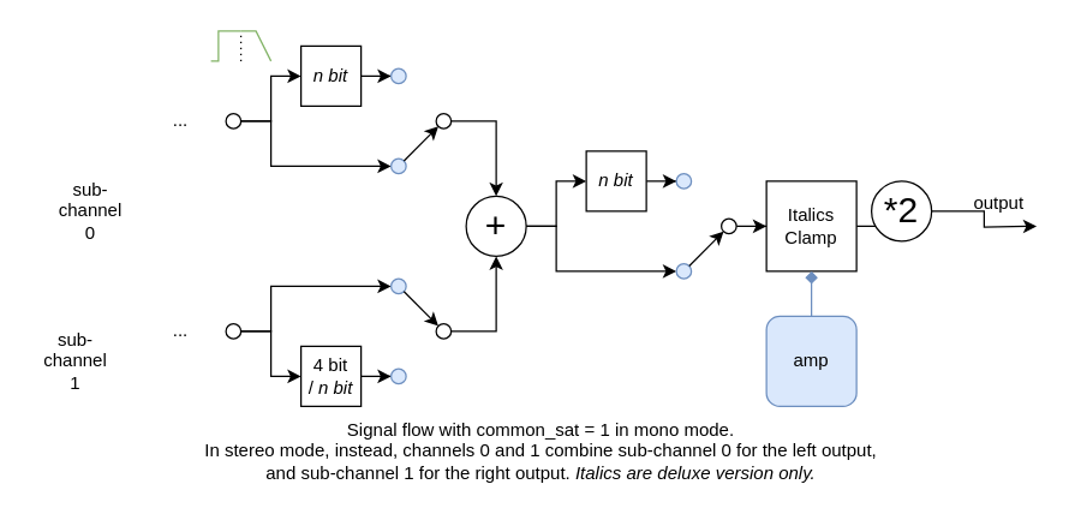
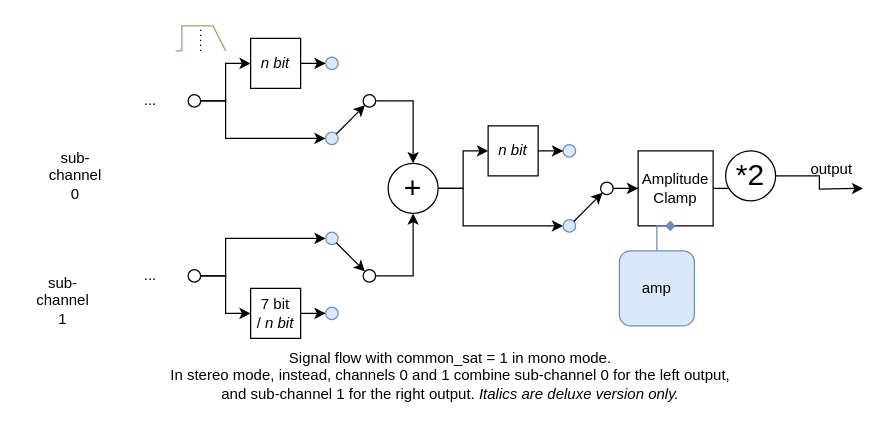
  <mxCell id="0" />
  <mxCell id="1" parent="0" />
  <mxCell id="2" style="edgeStyle=orthogonalEdgeStyle;rounded=0;orthogonalLoop=1;jettySize=auto;html=1;entryX=0;entryY=0.5;entryDx=0;entryDy=0;" parent="1" source="4" target="9" edge="1"><mxGeometry relative="1" as="geometry" /></mxCell>
  <mxCell id="3" style="edgeStyle=orthogonalEdgeStyle;rounded=0;orthogonalLoop=1;jettySize=auto;html=1;entryX=0;entryY=0.5;entryDx=0;entryDy=0;" parent="1" source="4" target="10" edge="1"><mxGeometry relative="1" as="geometry"><Array as="points"><mxPoint x="180" y="80" /><mxPoint x="180" y="110" /></Array></mxGeometry></mxCell>
  <mxCell id="4" value="" style="ellipse;whiteSpace=wrap;html=1;aspect=fixed;" parent="1" vertex="1"><mxGeometry x="150" y="75" width="10" height="10" as="geometry" /></mxCell>
  <mxCell id="5" style="edgeStyle=orthogonalEdgeStyle;rounded=0;orthogonalLoop=1;jettySize=auto;html=1;entryX=0;entryY=0.5;entryDx=0;entryDy=0;" parent="1" source="7" target="16" edge="1"><mxGeometry relative="1" as="geometry" /></mxCell>
  <mxCell id="6" style="edgeStyle=orthogonalEdgeStyle;rounded=0;orthogonalLoop=1;jettySize=auto;html=1;entryX=0;entryY=0.5;entryDx=0;entryDy=0;" parent="1" source="7" target="18" edge="1"><mxGeometry relative="1" as="geometry"><Array as="points"><mxPoint x="180" y="220" /><mxPoint x="180" y="190" /></Array></mxGeometry></mxCell>
  <mxCell id="7" value="" style="ellipse;whiteSpace=wrap;html=1;aspect=fixed;" parent="1" vertex="1"><mxGeometry x="150" y="215" width="10" height="10" as="geometry" /></mxCell>
  <mxCell id="8" style="edgeStyle=orthogonalEdgeStyle;rounded=0;orthogonalLoop=1;jettySize=auto;html=1;entryX=0;entryY=0.5;entryDx=0;entryDy=0;" parent="1" source="9" target="11" edge="1"><mxGeometry relative="1" as="geometry" /></mxCell>
  <mxCell id="9" value="&lt;i&gt;n bit&lt;/i&gt;" style="rounded=0;whiteSpace=wrap;html=1;" parent="1" vertex="1"><mxGeometry x="200" y="30" width="40" height="40" as="geometry" /></mxCell>
  <mxCell id="10" value="" style="ellipse;whiteSpace=wrap;html=1;aspect=fixed;fillColor=#dae8fc;strokeColor=#6c8ebf;" parent="1" vertex="1"><mxGeometry x="260" y="105" width="10" height="10" as="geometry" /></mxCell>
  <mxCell id="11" value="" style="ellipse;whiteSpace=wrap;html=1;aspect=fixed;fillColor=#dae8fc;strokeColor=#6c8ebf;" parent="1" vertex="1"><mxGeometry x="260" y="45" width="10" height="10" as="geometry" /></mxCell>
  <mxCell id="12" style="edgeStyle=orthogonalEdgeStyle;rounded=0;orthogonalLoop=1;jettySize=auto;html=1;entryX=0.5;entryY=0;entryDx=0;entryDy=0;" parent="1" source="13" target="28" edge="1"><mxGeometry relative="1" as="geometry" /></mxCell>
  <mxCell id="13" value="" style="ellipse;whiteSpace=wrap;html=1;aspect=fixed;" parent="1" vertex="1"><mxGeometry x="290" y="75" width="10" height="10" as="geometry" /></mxCell>
  <mxCell id="14" value="" style="endArrow=classic;html=1;rounded=0;exitX=1;exitY=0;exitDx=0;exitDy=0;entryX=0;entryY=1;entryDx=0;entryDy=0;" parent="1" source="10" target="13" edge="1"><mxGeometry width="50" height="50" relative="1" as="geometry"><mxPoint x="275" y="100" as="sourcePoint" /><mxPoint x="325" y="50" as="targetPoint" /></mxGeometry></mxCell>
  <mxCell id="15" style="edgeStyle=orthogonalEdgeStyle;rounded=0;orthogonalLoop=1;jettySize=auto;html=1;entryX=0;entryY=0.5;entryDx=0;entryDy=0;" parent="1" source="16" target="17" edge="1"><mxGeometry relative="1" as="geometry" /></mxCell>
- <mxCell id="16" value="4 bit&lt;div&gt;/ &lt;i&gt;n bit&lt;/i&gt;&lt;/div&gt;" style="rounded=0;whiteSpace=wrap;html=1;" parent="1" vertex="1"><mxGeometry x="200" y="230" width="40" height="40" as="geometry" /></mxCell>
+ <mxCell id="16" value="7 bit&lt;div&gt;/ &lt;i&gt;n bit&lt;/i&gt;&lt;/div&gt;" style="rounded=0;whiteSpace=wrap;html=1;" parent="1" vertex="1"><mxGeometry x="200" y="230" width="40" height="40" as="geometry" /></mxCell>
  <mxCell id="17" value="" style="ellipse;whiteSpace=wrap;html=1;aspect=fixed;fillColor=#dae8fc;strokeColor=#6c8ebf;" parent="1" vertex="1"><mxGeometry x="260" y="245" width="10" height="10" as="geometry" /></mxCell>
  <mxCell id="18" value="" style="ellipse;whiteSpace=wrap;html=1;aspect=fixed;fillColor=#dae8fc;strokeColor=#6c8ebf;" parent="1" vertex="1"><mxGeometry x="260" y="185" width="10" height="10" as="geometry" /></mxCell>
  <mxCell id="19" style="edgeStyle=orthogonalEdgeStyle;rounded=0;orthogonalLoop=1;jettySize=auto;html=1;entryX=0.5;entryY=1;entryDx=0;entryDy=0;" parent="1" source="20" target="28" edge="1"><mxGeometry relative="1" as="geometry" /></mxCell>
  <mxCell id="20" value="" style="ellipse;whiteSpace=wrap;html=1;aspect=fixed;" parent="1" vertex="1"><mxGeometry x="290" y="215" width="10" height="10" as="geometry" /></mxCell>
  <mxCell id="21" value="" style="endArrow=classic;html=1;rounded=0;exitX=1;exitY=1;exitDx=0;exitDy=0;entryX=0;entryY=0;entryDx=0;entryDy=0;" parent="1" source="18" target="20" edge="1"><mxGeometry width="50" height="50" relative="1" as="geometry"><mxPoint x="275" y="240" as="sourcePoint" /><mxPoint x="310" y="190" as="targetPoint" /></mxGeometry></mxCell>
  <mxCell id="22" style="edgeStyle=orthogonalEdgeStyle;rounded=0;orthogonalLoop=1;jettySize=auto;html=1;entryX=0;entryY=0.5;entryDx=0;entryDy=0;" parent="1" source="23" target="40" edge="1"><mxGeometry relative="1" as="geometry" /></mxCell>
- <mxCell id="23" value="&lt;div&gt;Italics&lt;/div&gt;Clamp&lt;div&gt;&lt;/div&gt;" style="rounded=0;whiteSpace=wrap;html=1;" parent="1" vertex="1"><mxGeometry x="510" y="120" width="60" height="60" as="geometry" /></mxCell>
+ <mxCell id="23" value="&lt;div&gt;Amplitude&lt;/div&gt;Clamp&lt;div&gt;&lt;/div&gt;" style="rounded=0;whiteSpace=wrap;html=1;" parent="1" vertex="1"><mxGeometry x="510" y="120" width="60" height="60" as="geometry" /></mxCell>
  <mxCell id="24" style="edgeStyle=orthogonalEdgeStyle;rounded=0;orthogonalLoop=1;jettySize=auto;html=1;entryX=0.5;entryY=1;entryDx=0;entryDy=0;fillColor=#dae8fc;strokeColor=#6c8ebf;endArrow=diamond;" parent="1" source="25" target="23" edge="1"><mxGeometry relative="1" as="geometry" /></mxCell>
- <mxCell id="25" value="amp" style="rounded=1;whiteSpace=wrap;html=1;fillColor=#dae8fc;strokeColor=#6c8ebf;" parent="1" vertex="1"><mxGeometry x="510" y="210" width="60" height="60" as="geometry" /></mxCell>
+ <mxCell id="25" value="amp" style="rounded=1;whiteSpace=wrap;html=1;fillColor=#dae8fc;strokeColor=#6c8ebf;" parent="1" vertex="1"><mxGeometry x="495" y="200" width="60" height="60" as="geometry" /></mxCell>
  <mxCell id="26" style="edgeStyle=orthogonalEdgeStyle;rounded=0;orthogonalLoop=1;jettySize=auto;html=1;entryX=0;entryY=0.5;entryDx=0;entryDy=0;" parent="1" source="28" target="43" edge="1"><mxGeometry relative="1" as="geometry" /></mxCell>
  <mxCell id="27" style="edgeStyle=orthogonalEdgeStyle;rounded=0;orthogonalLoop=1;jettySize=auto;html=1;entryX=0;entryY=0.5;entryDx=0;entryDy=0;" parent="1" source="28" target="44" edge="1"><mxGeometry relative="1" as="geometry"><Array as="points"><mxPoint x="370" y="150" /><mxPoint x="370" y="180" /></Array></mxGeometry></mxCell>
  <mxCell id="28" value="&lt;font style=&quot;font-size: 24px;&quot;&gt;+&lt;/font&gt;" style="ellipse;whiteSpace=wrap;html=1;aspect=fixed;" parent="1" vertex="1"><mxGeometry x="310" y="130" width="40" height="40" as="geometry" /></mxCell>
  <mxCell id="29" value="output" style="text;html=1;align=center;verticalAlign=middle;whiteSpace=wrap;rounded=0;" parent="1" vertex="1"><mxGeometry x="640" y="120" width="50" height="30" as="geometry" /></mxCell>
  <mxCell id="30" value="" style="group" parent="1" vertex="1" connectable="0"><mxGeometry x="140" y="20" width="40" height="20" as="geometry" /></mxCell>
  <mxCell id="31" value="" style="rounded=0;whiteSpace=wrap;html=1;strokeColor=none;" parent="30" vertex="1"><mxGeometry width="40" height="20" as="geometry" /></mxCell>
  <mxCell id="32" value="" style="endArrow=none;html=1;rounded=0;fillColor=#d5e8d4;strokeColor=#82b366;exitX=0;exitY=1;exitDx=0;exitDy=0;" parent="30" source="31" edge="1"><mxGeometry width="50" height="50" relative="1" as="geometry"><mxPoint x="5" y="20" as="sourcePoint" /><mxPoint x="20" as="targetPoint" /><Array as="points"><mxPoint x="5" y="20" /><mxPoint x="5" /></Array></mxGeometry></mxCell>
  <mxCell id="33" value="" style="endArrow=none;html=1;rounded=0;fillColor=#d5e8d4;strokeColor=#82b366;exitX=1;exitY=1;exitDx=0;exitDy=0;" parent="30" source="31" edge="1"><mxGeometry width="50" height="50" relative="1" as="geometry"><mxPoint x="40" y="15" as="sourcePoint" /><mxPoint x="20" as="targetPoint" /><Array as="points"><mxPoint x="30" /></Array></mxGeometry></mxCell>
  <mxCell id="34" value="" style="endArrow=none;dashed=1;html=1;dashPattern=1 3;strokeWidth=1;rounded=0;exitX=0.5;exitY=1;exitDx=0;exitDy=0;" parent="1" source="31" edge="1"><mxGeometry width="50" height="50" relative="1" as="geometry"><mxPoint x="100" y="70" as="sourcePoint" /><mxPoint x="160" y="20" as="targetPoint" /></mxGeometry></mxCell>
  <mxCell id="35" value="sub-&lt;div&gt;channel&lt;/div&gt;&lt;div&gt;0&lt;/div&gt;" style="text;html=1;align=center;verticalAlign=middle;whiteSpace=wrap;rounded=0;" parent="1" vertex="1"><mxGeometry x="30" y="110" width="60" height="60" as="geometry" /></mxCell>
  <mxCell id="36" value="sub-&lt;div&gt;channel&lt;/div&gt;&lt;div&gt;1&lt;/div&gt;" style="text;html=1;align=center;verticalAlign=middle;whiteSpace=wrap;rounded=0;" parent="1" vertex="1"><mxGeometry x="20" y="210" width="60" height="60" as="geometry" /></mxCell>
  <mxCell id="37" value="..." style="text;html=1;align=center;verticalAlign=middle;whiteSpace=wrap;rounded=0;" parent="1" vertex="1"><mxGeometry x="90" y="70" width="60" height="20" as="geometry" /></mxCell>
  <mxCell id="38" value="..." style="text;html=1;align=center;verticalAlign=middle;whiteSpace=wrap;rounded=0;" parent="1" vertex="1"><mxGeometry x="90" y="210" width="60" height="20" as="geometry" /></mxCell>
  <mxCell id="39" style="edgeStyle=orthogonalEdgeStyle;rounded=0;orthogonalLoop=1;jettySize=auto;html=1;" parent="1" source="40" edge="1"><mxGeometry relative="1" as="geometry"><mxPoint x="690" y="150" as="targetPoint" /></mxGeometry></mxCell>
  <mxCell id="40" value="&lt;font style=&quot;font-size: 24px;&quot;&gt;*2&lt;/font&gt;" style="ellipse;whiteSpace=wrap;html=1;aspect=fixed;" parent="1" vertex="1"><mxGeometry x="580" y="120" width="40" height="40" as="geometry" /></mxCell>
  <mxCell id="41" value="Signal flow with common_sat = 1 in mono mode.&lt;div&gt;In stereo mode, instead, channels 0 and 1 combine sub-channel 0 for the left output,&lt;/div&gt;&lt;div&gt;and sub-channel 1 for the right output. &lt;i&gt;Italics are deluxe version only.&lt;/i&gt;&lt;/div&gt;" style="text;html=1;align=center;verticalAlign=middle;whiteSpace=wrap;rounded=0;" parent="1" vertex="1"><mxGeometry x="40" y="280" width="640" height="40" as="geometry" /></mxCell>
  <mxCell id="42" style="edgeStyle=orthogonalEdgeStyle;rounded=0;orthogonalLoop=1;jettySize=auto;html=1;entryX=0;entryY=0.5;entryDx=0;entryDy=0;" parent="1" source="43" target="45" edge="1"><mxGeometry relative="1" as="geometry" /></mxCell>
  <mxCell id="43" value="&lt;i&gt;n bit&lt;/i&gt;" style="rounded=0;whiteSpace=wrap;html=1;" parent="1" vertex="1"><mxGeometry x="390" y="100" width="40" height="40" as="geometry" /></mxCell>
  <mxCell id="44" value="" style="ellipse;whiteSpace=wrap;html=1;aspect=fixed;fillColor=#dae8fc;strokeColor=#6c8ebf;" parent="1" vertex="1"><mxGeometry x="450" y="175" width="10" height="10" as="geometry" /></mxCell>
  <mxCell id="45" value="" style="ellipse;whiteSpace=wrap;html=1;aspect=fixed;fillColor=#dae8fc;strokeColor=#6c8ebf;" parent="1" vertex="1"><mxGeometry x="450" y="115" width="10" height="10" as="geometry" /></mxCell>
  <mxCell id="46" style="edgeStyle=orthogonalEdgeStyle;rounded=0;orthogonalLoop=1;jettySize=auto;html=1;entryX=0;entryY=0.5;entryDx=0;entryDy=0;" parent="1" source="47" target="23" edge="1"><mxGeometry relative="1" as="geometry" /></mxCell>
  <mxCell id="47" value="" style="ellipse;whiteSpace=wrap;html=1;aspect=fixed;" parent="1" vertex="1"><mxGeometry x="480" y="145" width="10" height="10" as="geometry" /></mxCell>
  <mxCell id="48" value="" style="endArrow=classic;html=1;rounded=0;exitX=1;exitY=0;exitDx=0;exitDy=0;entryX=0;entryY=1;entryDx=0;entryDy=0;" parent="1" source="44" target="47" edge="1"><mxGeometry width="50" height="50" relative="1" as="geometry"><mxPoint x="465" y="170" as="sourcePoint" /><mxPoint x="515" y="120" as="targetPoint" /></mxGeometry></mxCell>
